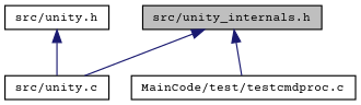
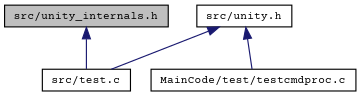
  digraph {
    fontname="Courier Prime"
    node [color=black fillcolor=white fontname="Courier Prime" fontsize=10 shape=record style=filled]
    edge [color=midnightblue dir=back fontname="Courier Prime" fontsize=10 labelfontname=Helvetica labelfontsize=10 style=solid]
    n1 [fillcolor=grey75 fontcolor=black height=0.2 label="src/unity_internals.h" width=0.4]
-   n2 [height=0.2 label="src/unity.c" width=0.4]
+   n2 [height=0.2 label="src/test.c" width=0.4]
    n3 [height=0.2 label="src/unity.h" width=0.4]
    n4 [height=0.2 label="MainCode/test/testcmdproc.c" width=0.4]
    n1 -> n2
    n3 -> n2
-   n1 -> n4
+   n3 -> n4
  }
